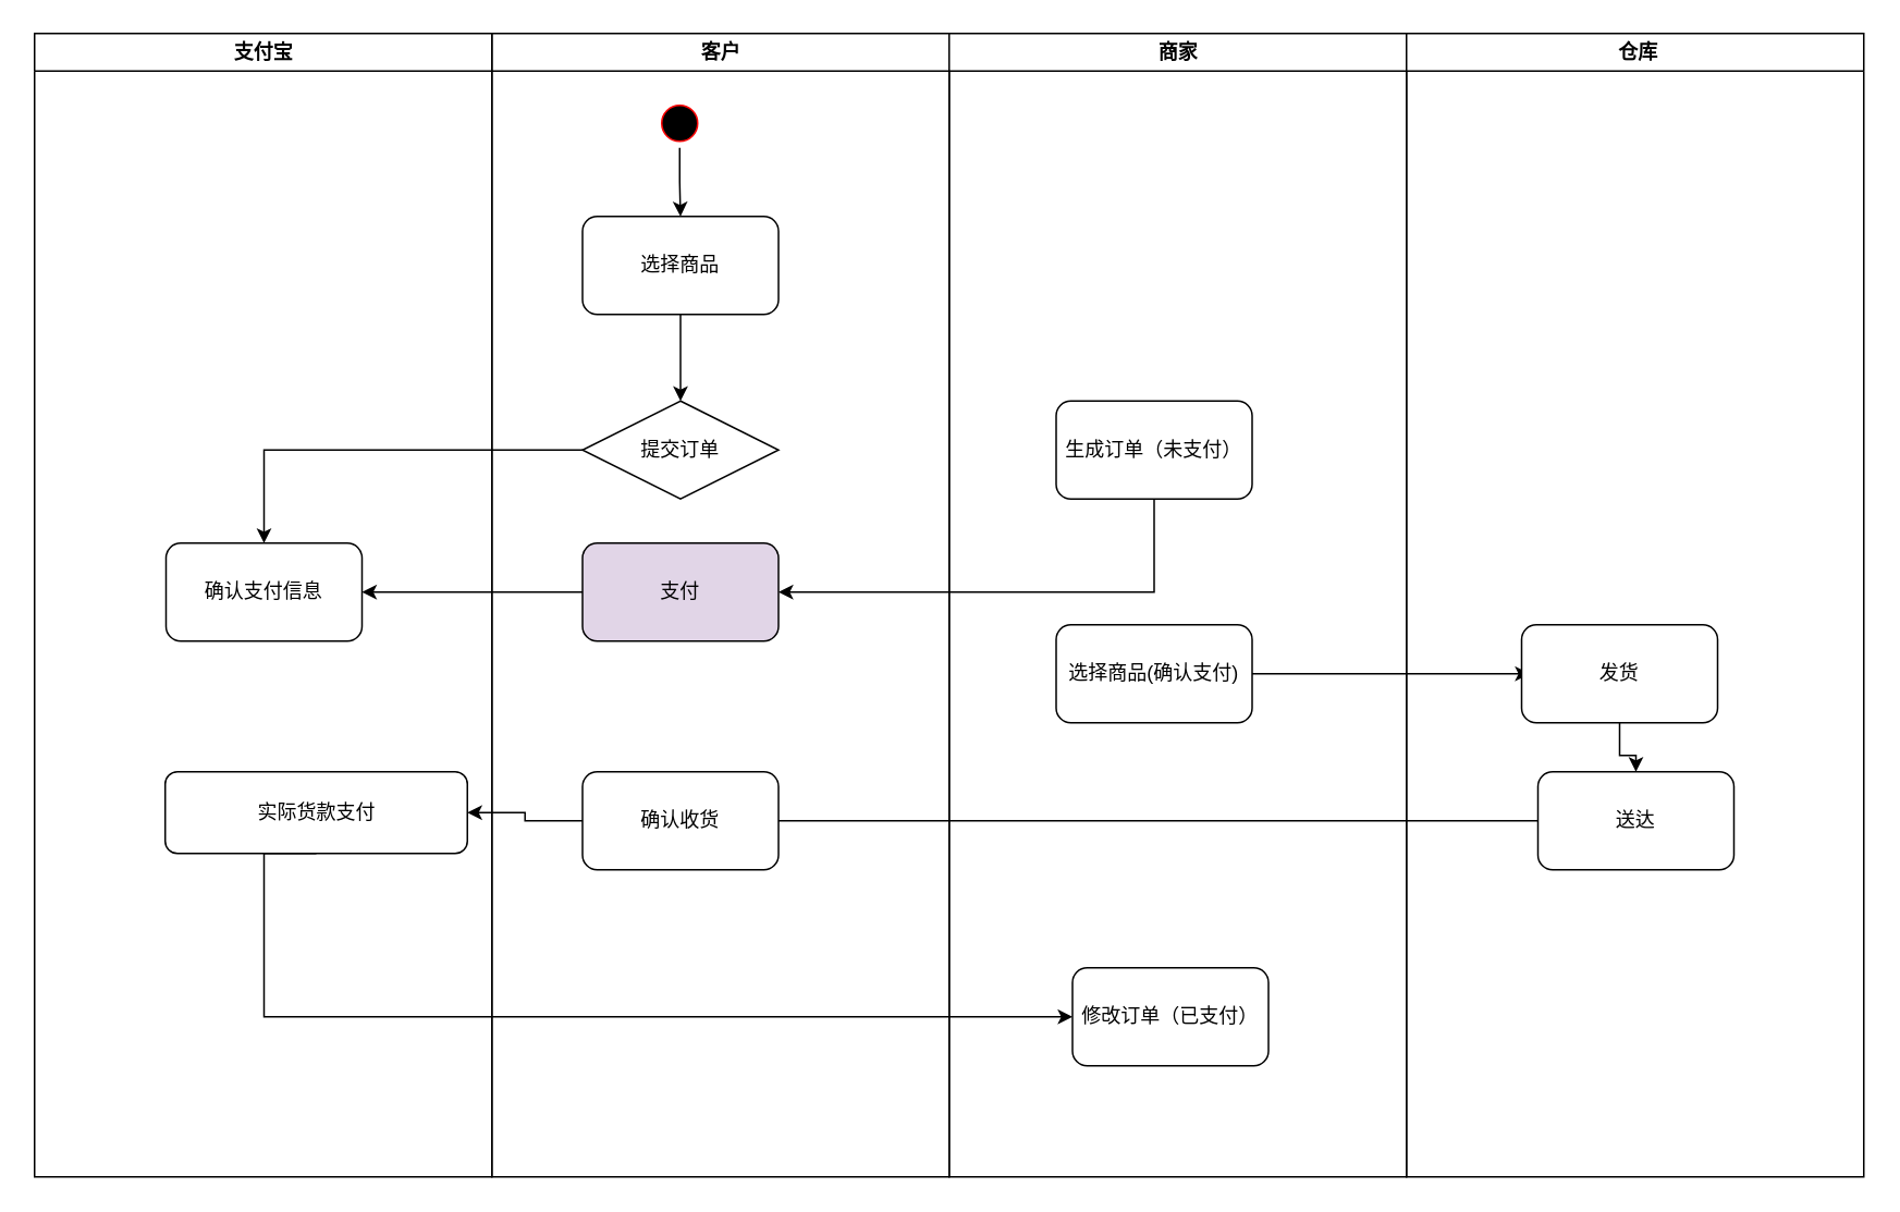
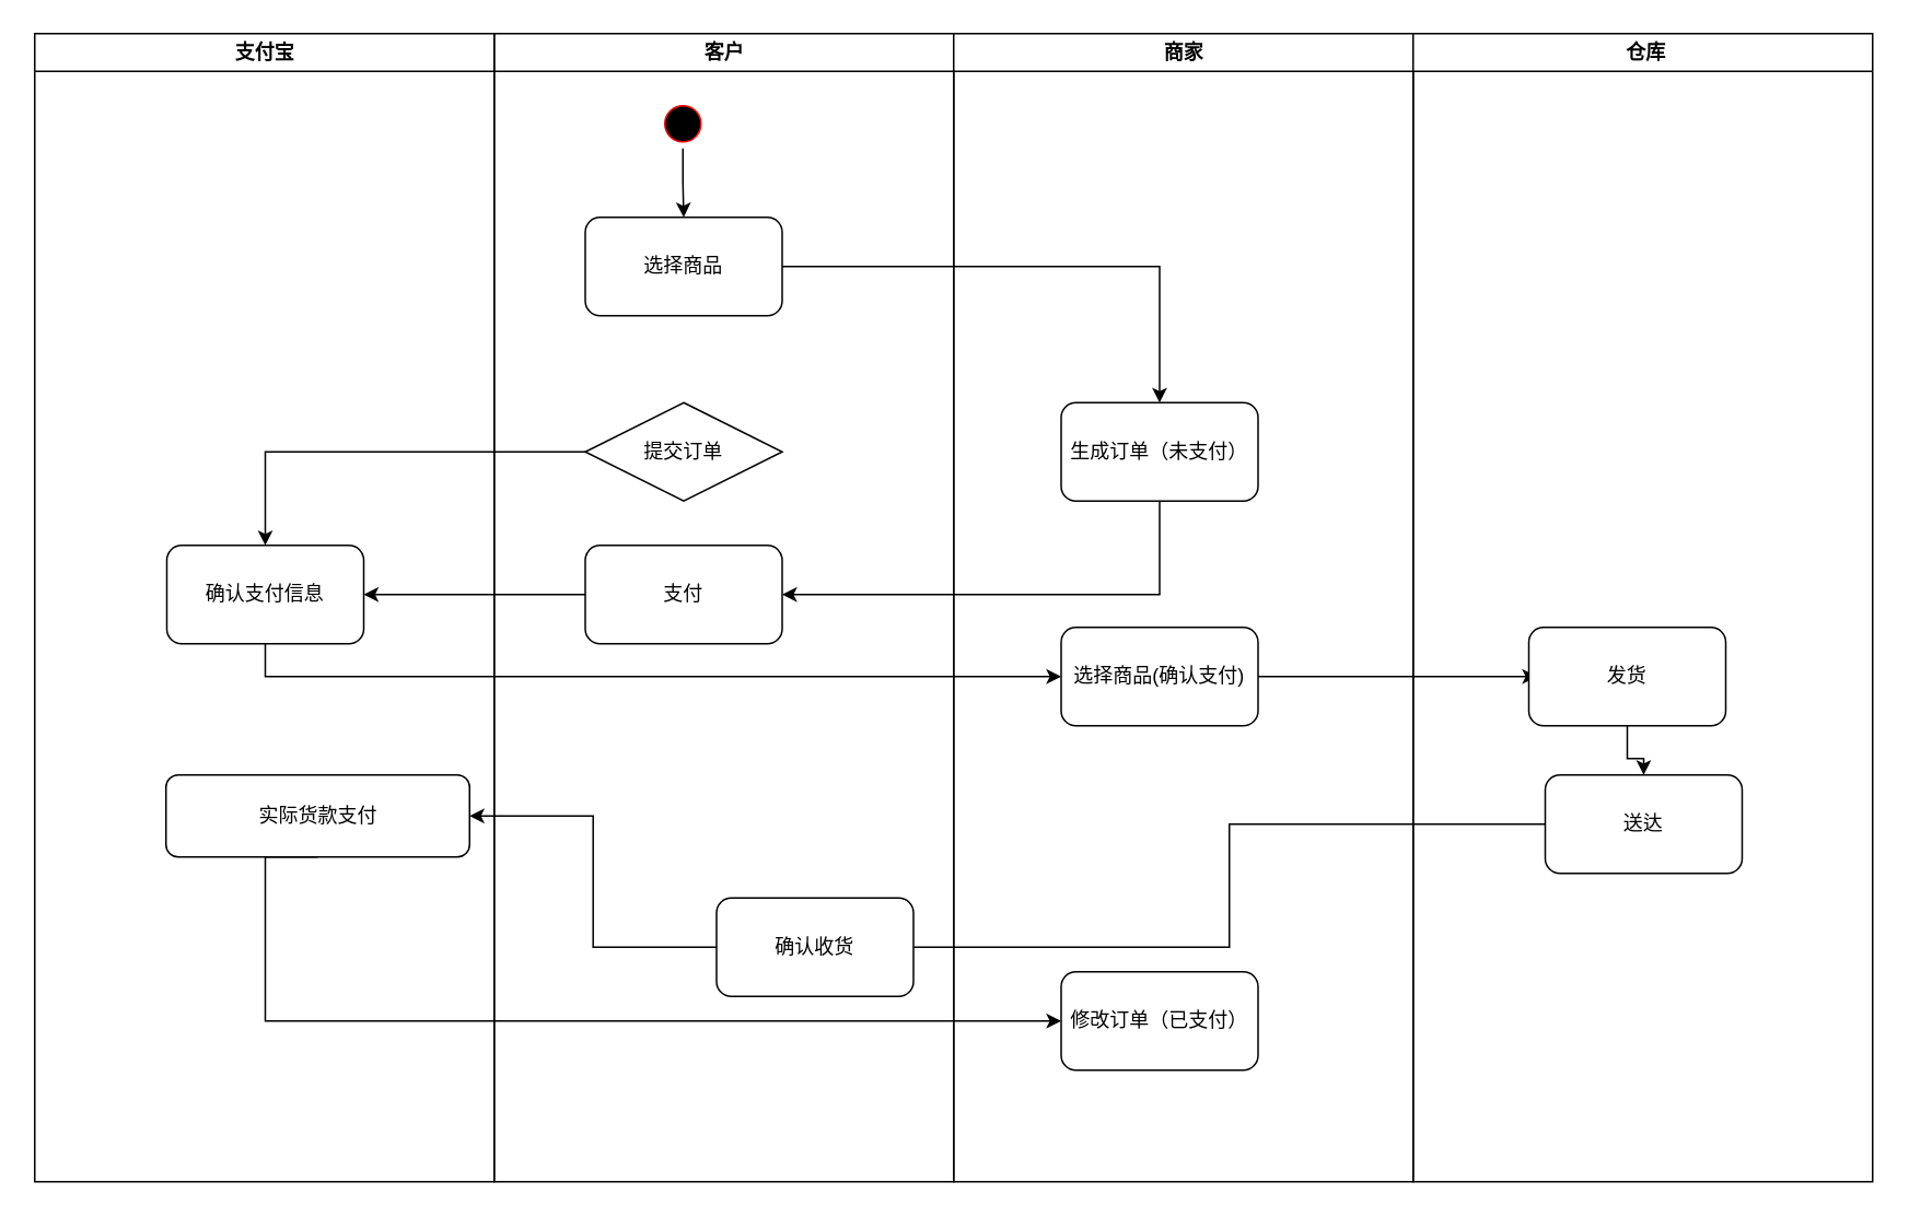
  <mxCell id="0" />
  <mxCell id="1" parent="0" />
  <mxCell id="2" value="客户" style="swimlane;whiteSpace=wrap" parent="1" vertex="1"><mxGeometry x="300.5" y="20" width="280" height="700" as="geometry" /></mxCell>
  <mxCell id="3" value="" style="edgeStyle=orthogonalEdgeStyle;rounded=0;orthogonalLoop=1;jettySize=auto;html=1;" edge="1" parent="2" source="4" target="6"><mxGeometry relative="1" as="geometry" /></mxCell>
  <mxCell id="4" value="" style="ellipse;shape=startState;fillColor=#000000;strokeColor=#ff0000;" parent="2" vertex="1"><mxGeometry x="100" y="40" width="30" height="30" as="geometry" /></mxCell>
- <mxCell id="5" style="edgeStyle=orthogonalEdgeStyle;rounded=0;orthogonalLoop=1;jettySize=auto;html=1;entryX=0.5;entryY=0;entryDx=0;entryDy=0;" edge="1" parent="2" source="6" target="7"><mxGeometry relative="1" as="geometry" /></mxCell>
+ <mxCell id="5" style="edgeStyle=orthogonalEdgeStyle;rounded=0;orthogonalLoop=1;jettySize=auto;html=1;" edge="1" parent="2" source="6" target="11"><mxGeometry relative="1" as="geometry" /></mxCell>
  <mxCell id="6" value="选择商品" style="rounded=1;whiteSpace=wrap;html=1;" vertex="1" parent="2"><mxGeometry x="55.5" y="112" width="120" height="60" as="geometry" /></mxCell>
  <mxCell id="7" value="提交订单" style="rhombus;whiteSpace=wrap;html=1;" vertex="1" parent="2"><mxGeometry x="55.5" y="225" width="120" height="60" as="geometry" /></mxCell>
- <mxCell id="8" value="支付" style="rounded=1;whiteSpace=wrap;html=1;fillColor=#e1d5e7;" vertex="1" parent="2"><mxGeometry x="55.5" y="312" width="120" height="60" as="geometry" /></mxCell>
- <mxCell id="9" value="确认收货" style="rounded=1;whiteSpace=wrap;html=1;" vertex="1" parent="2"><mxGeometry x="55.5" y="452" width="120" height="60" as="geometry" /></mxCell>
+ <mxCell id="8" value="支付" style="rounded=1;whiteSpace=wrap;html=1;" vertex="1" parent="2"><mxGeometry x="55.5" y="312" width="120" height="60" as="geometry" /></mxCell>
+ <mxCell id="9" value="确认收货" style="rounded=1;whiteSpace=wrap;html=1;" vertex="1" parent="2"><mxGeometry x="135.5" y="527" width="120" height="60" as="geometry" /></mxCell>
  <mxCell id="10" value="商家" style="swimlane;whiteSpace=wrap" parent="1" vertex="1"><mxGeometry x="580.5" y="20" width="280" height="700" as="geometry" /></mxCell>
  <mxCell id="11" value="生成订单（未支付）" style="rounded=1;whiteSpace=wrap;html=1;" vertex="1" parent="10"><mxGeometry x="65.5" y="225" width="120" height="60" as="geometry" /></mxCell>
  <mxCell id="12" style="edgeStyle=orthogonalEdgeStyle;rounded=0;orthogonalLoop=1;jettySize=auto;html=1;" edge="1" parent="10" source="13"><mxGeometry relative="1" as="geometry"><mxPoint x="355.5" y="392" as="targetPoint" /></mxGeometry></mxCell>
  <mxCell id="13" value="选择商品(确认支付)" style="rounded=1;whiteSpace=wrap;html=1;" vertex="1" parent="10"><mxGeometry x="65.5" y="362" width="120" height="60" as="geometry" /></mxCell>
- <mxCell id="14" value="修改订单（已支付）" style="rounded=1;whiteSpace=wrap;html=1;" vertex="1" parent="10"><mxGeometry x="75.5" y="572" width="120" height="60" as="geometry" /></mxCell>
+ <mxCell id="14" value="修改订单（已支付）" style="rounded=1;whiteSpace=wrap;html=1;" vertex="1" parent="10"><mxGeometry x="65.5" y="572" width="120" height="60" as="geometry" /></mxCell>
  <mxCell id="15" style="edgeStyle=orthogonalEdgeStyle;rounded=0;orthogonalLoop=1;jettySize=auto;html=1;" edge="1" parent="1" source="7" target="23"><mxGeometry relative="1" as="geometry" /></mxCell>
  <mxCell id="16" style="edgeStyle=orthogonalEdgeStyle;rounded=0;orthogonalLoop=1;jettySize=auto;html=1;entryX=1;entryY=0.5;entryDx=0;entryDy=0;" edge="1" parent="1" source="11" target="8"><mxGeometry relative="1" as="geometry"><Array as="points"><mxPoint x="706" y="362" /></Array></mxGeometry></mxCell>
  <mxCell id="17" value=" 仓库" style="swimlane;whiteSpace=wrap" vertex="1" parent="1"><mxGeometry x="860.5" y="20" width="280" height="700" as="geometry" /></mxCell>
  <mxCell id="18" value="" style="edgeStyle=orthogonalEdgeStyle;rounded=0;orthogonalLoop=1;jettySize=auto;html=1;" edge="1" parent="17" source="19" target="20"><mxGeometry relative="1" as="geometry" /></mxCell>
  <mxCell id="19" value="发货" style="rounded=1;whiteSpace=wrap;html=1;" vertex="1" parent="17"><mxGeometry x="70.5" y="362" width="120" height="60" as="geometry" /></mxCell>
  <mxCell id="20" value="送达" style="rounded=1;whiteSpace=wrap;html=1;" vertex="1" parent="17"><mxGeometry x="80.5" y="452" width="120" height="60" as="geometry" /></mxCell>
  <mxCell id="21" style="edgeStyle=orthogonalEdgeStyle;rounded=0;orthogonalLoop=1;jettySize=auto;html=1;entryX=1;entryY=0.5;entryDx=0;entryDy=0;endArrow=none;" edge="1" parent="1" source="20" target="9"><mxGeometry relative="1" as="geometry" /></mxCell>
  <mxCell id="22" value="支付宝" style="swimlane;whiteSpace=wrap" vertex="1" parent="1"><mxGeometry x="20.5" y="20" width="280" height="700" as="geometry" /></mxCell>
  <mxCell id="23" value="确认支付信息" style="rounded=1;whiteSpace=wrap;html=1;" vertex="1" parent="22"><mxGeometry x="80.5" y="312" width="120" height="60" as="geometry" /></mxCell>
  <mxCell id="24" value="实际货款支付" style="rounded=1;whiteSpace=wrap;html=1;" vertex="1" parent="22"><mxGeometry x="80" y="452" width="185" height="50" as="geometry" /></mxCell>
  <mxCell id="25" style="edgeStyle=orthogonalEdgeStyle;rounded=0;orthogonalLoop=1;jettySize=auto;html=1;" edge="1" parent="1" source="8" target="23"><mxGeometry relative="1" as="geometry" /></mxCell>
+ <mxCell id="26" style="edgeStyle=orthogonalEdgeStyle;rounded=0;orthogonalLoop=1;jettySize=auto;html=1;entryX=0;entryY=0.5;entryDx=0;entryDy=0;" edge="1" parent="1" source="23" target="13"><mxGeometry relative="1" as="geometry"><Array as="points"><mxPoint x="161" y="412" /></Array></mxGeometry></mxCell>
  <mxCell id="27" style="edgeStyle=orthogonalEdgeStyle;rounded=0;orthogonalLoop=1;jettySize=auto;html=1;exitX=0.5;exitY=1;exitDx=0;exitDy=0;" edge="1" parent="1" source="24" target="14"><mxGeometry relative="1" as="geometry"><mxPoint x="456" y="622" as="sourcePoint" /><Array as="points"><mxPoint x="161" y="622" /></Array></mxGeometry></mxCell>
  <mxCell id="28" style="edgeStyle=orthogonalEdgeStyle;rounded=0;orthogonalLoop=1;jettySize=auto;html=1;entryX=1;entryY=0.5;entryDx=0;entryDy=0;" edge="1" parent="1" source="9" target="24"><mxGeometry relative="1" as="geometry" /></mxCell>
